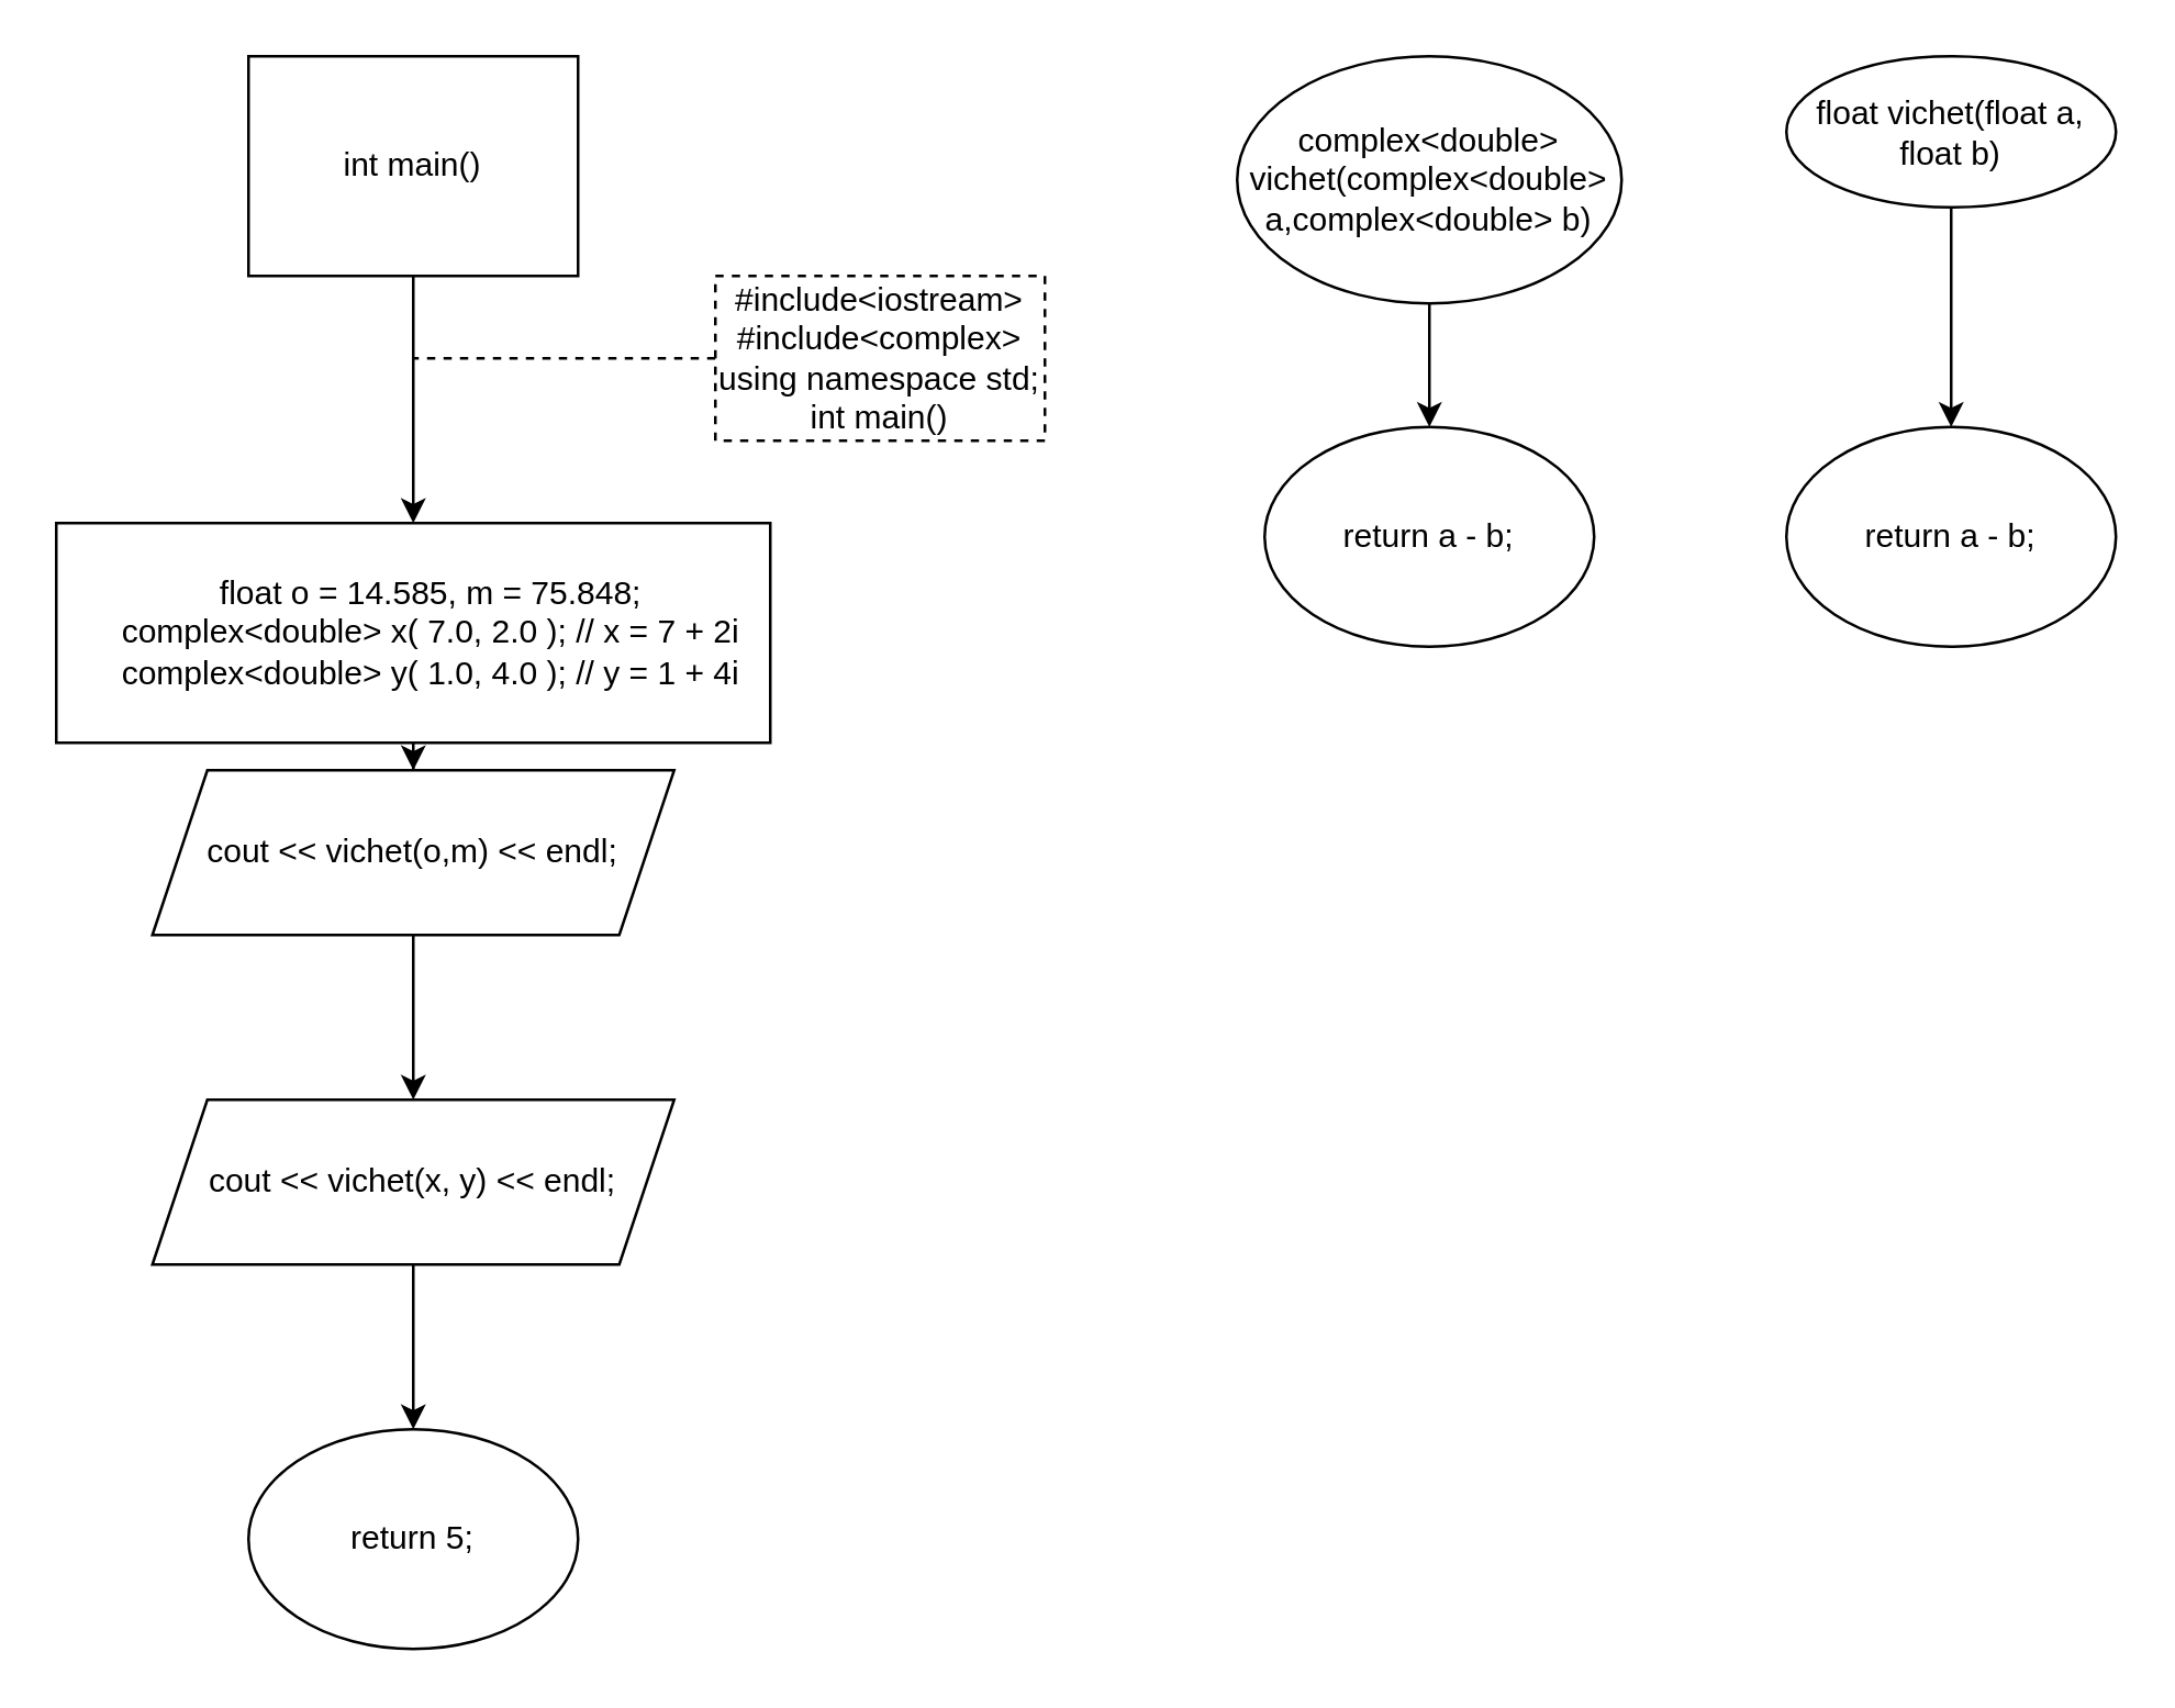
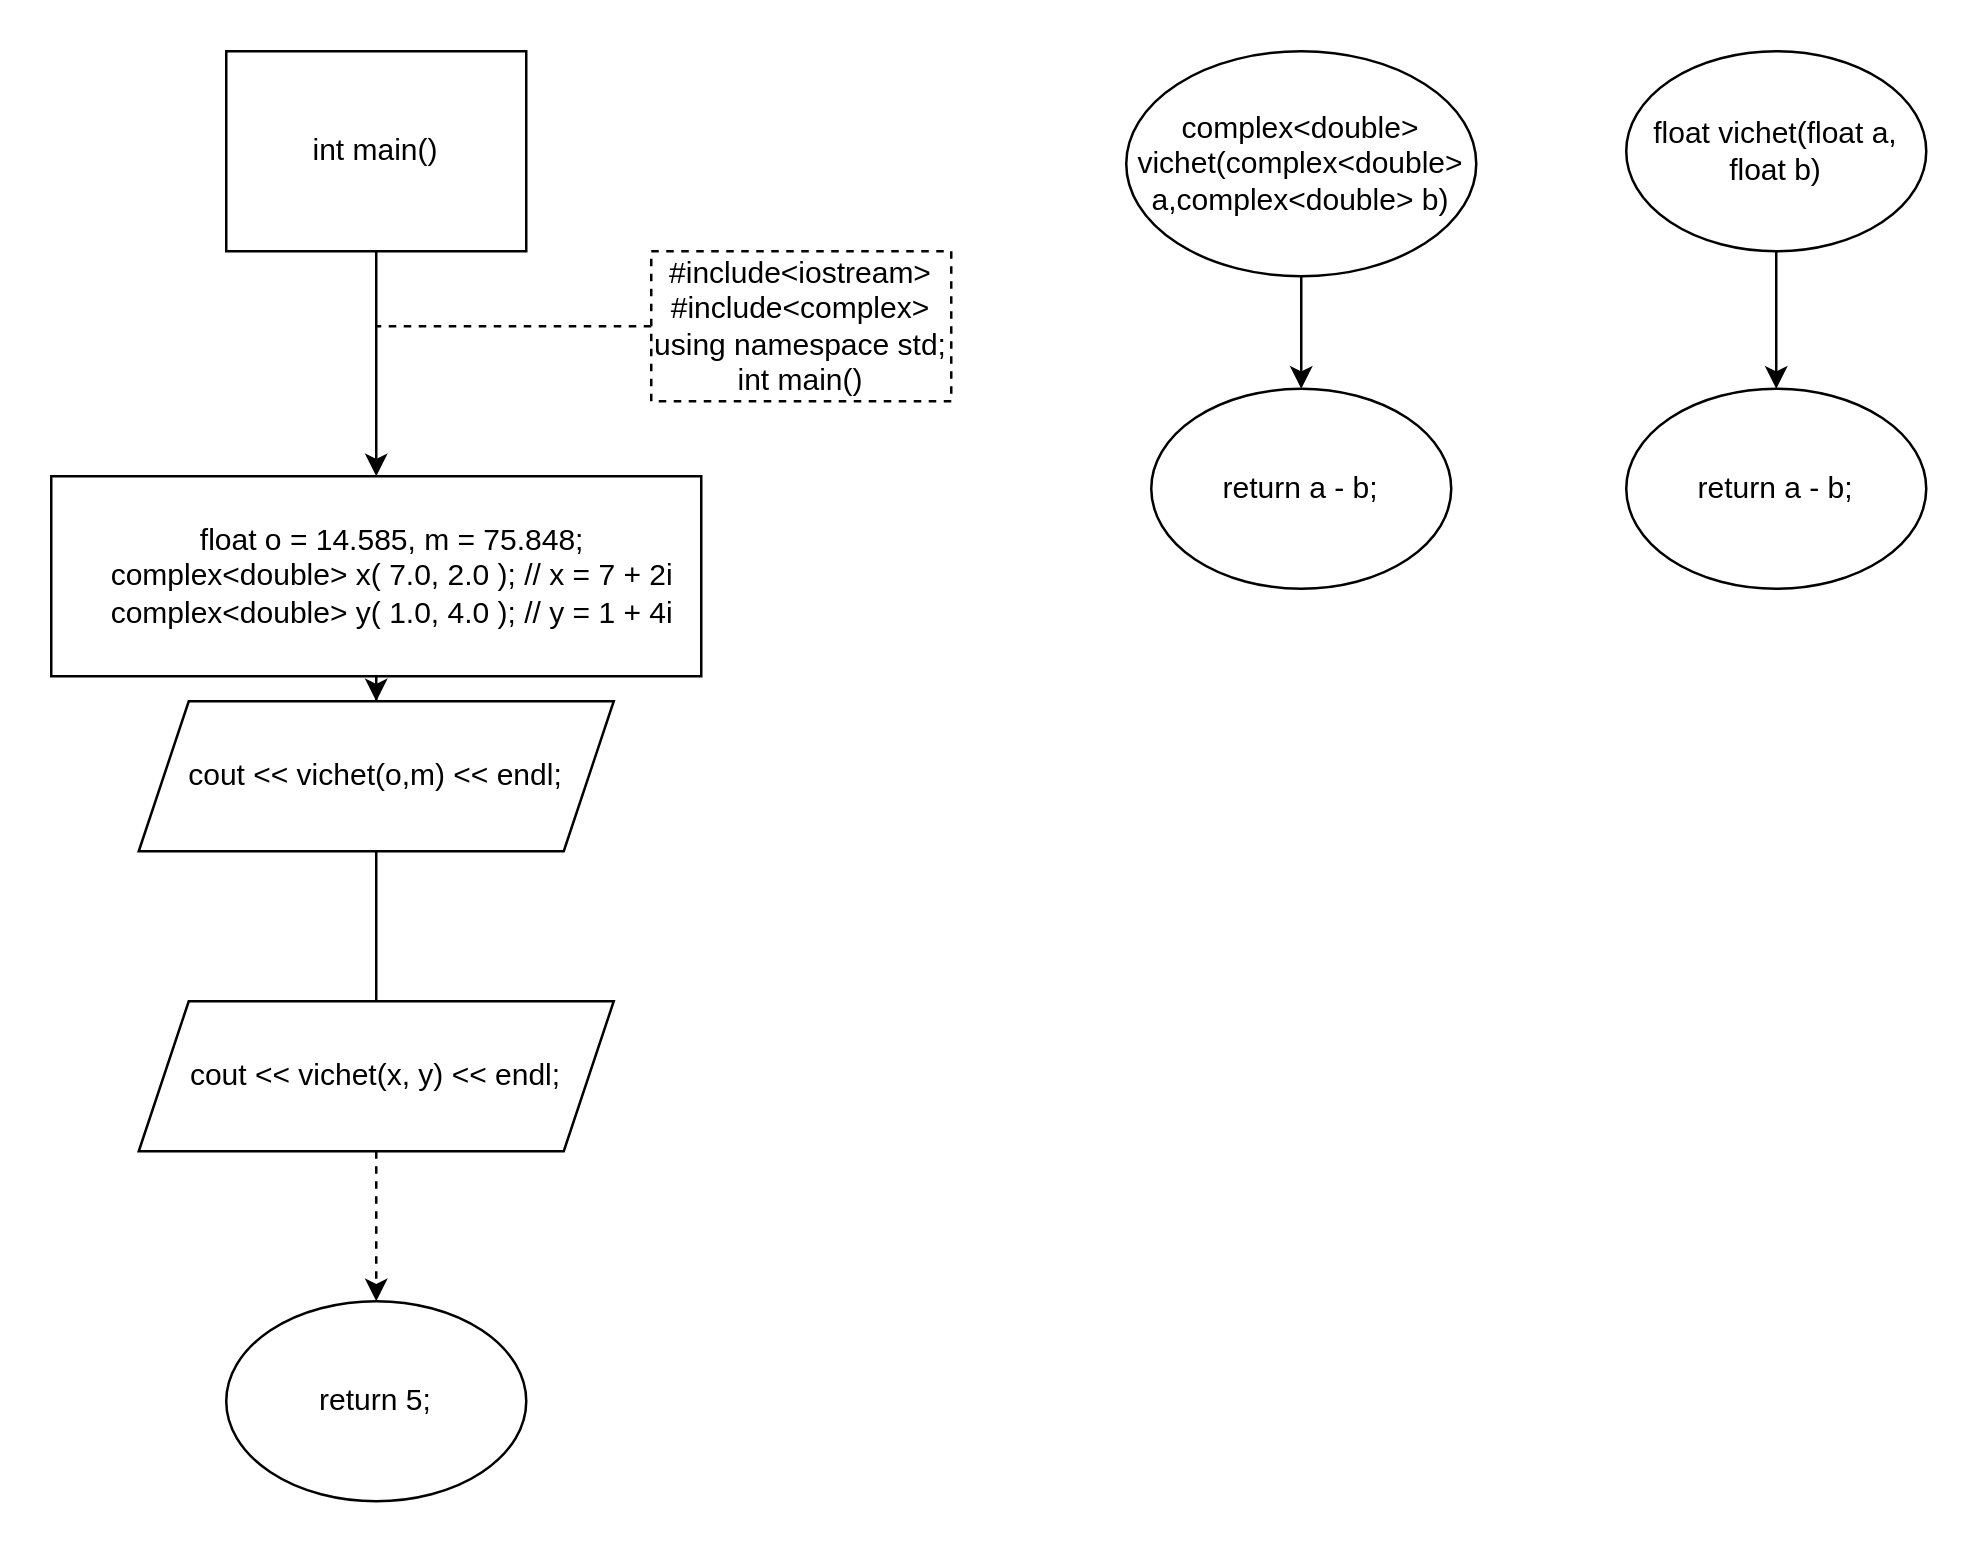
  <mxCell id="0" />
  <mxCell id="1" parent="0" />
  <mxCell id="2" value="" style="edgeStyle=orthogonalEdgeStyle;rounded=0;orthogonalLoop=1;jettySize=auto;html=1;" edge="1" parent="1" source="3" target="5"><mxGeometry relative="1" as="geometry" /></mxCell>
  <mxCell id="3" value="int main()" style="whiteSpace=wrap;html=1;rounded=0;" vertex="1" parent="1"><mxGeometry x="90" y="20" width="120" height="80" as="geometry" /></mxCell>
  <mxCell id="4" value="" style="edgeStyle=orthogonalEdgeStyle;rounded=0;orthogonalLoop=1;jettySize=auto;html=1;" edge="1" parent="1" source="5" target="16"><mxGeometry relative="1" as="geometry" /></mxCell>
  <mxCell id="5" value="&lt;div&gt;&lt;span&gt;&amp;nbsp; &amp;nbsp; float o = 14.585, m = 75.848;&lt;/span&gt;&lt;br&gt;&lt;/div&gt;&lt;div&gt;&lt;span&gt;&amp;nbsp; &amp;nbsp; complex&amp;lt;double&amp;gt; x( 7.0, 2.0 ); // x = 7 + 2i&lt;/span&gt;&lt;br&gt;&lt;/div&gt;&lt;div&gt;&amp;nbsp; &amp;nbsp; complex&amp;lt;double&amp;gt; y( 1.0, 4.0 ); // y = 1 + 4i&lt;/div&gt;" style="rounded=0;whiteSpace=wrap;html=1;" vertex="1" parent="1"><mxGeometry x="20" y="190" width="260" height="80" as="geometry" /></mxCell>
  <mxCell id="6" value="&lt;div&gt;#include&amp;lt;iostream&amp;gt;&lt;/div&gt;&lt;div&gt;#include&amp;lt;complex&amp;gt;&lt;/div&gt;&lt;div&gt;using namespace std;&lt;br&gt;int main()&lt;/div&gt;" style="rounded=0;whiteSpace=wrap;html=1;dashed=1;" vertex="1" parent="1"><mxGeometry x="260" y="100" width="120" height="60" as="geometry" /></mxCell>
  <mxCell id="7" value="" style="endArrow=none;dashed=1;html=1;rounded=0;exitX=0;exitY=0.5;exitDx=0;exitDy=0;" edge="1" parent="1" source="6"><mxGeometry width="50" height="50" relative="1" as="geometry"><mxPoint x="140" y="450" as="sourcePoint" /><mxPoint x="150" y="130" as="targetPoint" /></mxGeometry></mxCell>
  <mxCell id="8" value="return 5;" style="ellipse;whiteSpace=wrap;html=1;" vertex="1" parent="1"><mxGeometry x="90" y="520" width="120" height="80" as="geometry" /></mxCell>
  <mxCell id="9" value="" style="edgeStyle=orthogonalEdgeStyle;rounded=0;orthogonalLoop=1;jettySize=auto;html=1;" edge="1" parent="1" source="10" target="11"><mxGeometry relative="1" as="geometry" /></mxCell>
  <mxCell id="10" value="complex&amp;lt;double&amp;gt; vichet(complex&amp;lt;double&amp;gt; a,complex&amp;lt;double&amp;gt; b)" style="ellipse;whiteSpace=wrap;html=1;" vertex="1" parent="1"><mxGeometry x="450" y="20" width="140" height="90" as="geometry" /></mxCell>
  <mxCell id="11" value="return a - b;" style="ellipse;whiteSpace=wrap;html=1;" vertex="1" parent="1"><mxGeometry x="460" y="155" width="120" height="80" as="geometry" /></mxCell>
  <mxCell id="12" value="" style="edgeStyle=orthogonalEdgeStyle;rounded=0;orthogonalLoop=1;jettySize=auto;html=1;" edge="1" parent="1" source="13" target="14"><mxGeometry relative="1" as="geometry" /></mxCell>
- <mxCell id="13" value="float vichet(float a, float b)" style="ellipse;whiteSpace=wrap;html=1;" vertex="1" parent="1"><mxGeometry x="650" y="20" width="120" height="55" as="geometry" /></mxCell>
+ <mxCell id="13" value="float vichet(float a, float b)" style="ellipse;whiteSpace=wrap;html=1;" vertex="1" parent="1"><mxGeometry x="650" y="20" width="120" height="80" as="geometry" /></mxCell>
  <mxCell id="14" value="return a - b;" style="ellipse;whiteSpace=wrap;html=1;" vertex="1" parent="1"><mxGeometry x="650" y="155" width="120" height="80" as="geometry" /></mxCell>
- <mxCell id="15" value="" style="edgeStyle=orthogonalEdgeStyle;rounded=0;orthogonalLoop=1;jettySize=auto;html=1;" edge="1" parent="1" source="16" target="18"><mxGeometry relative="1" as="geometry" /></mxCell>
+ <mxCell id="15" value="" style="edgeStyle=orthogonalEdgeStyle;rounded=0;orthogonalLoop=1;jettySize=auto;html=1;endArrow=none;" edge="1" parent="1" source="16" target="18"><mxGeometry relative="1" as="geometry" /></mxCell>
  <mxCell id="16" value="cout &amp;lt;&amp;lt; vichet(o,m) &amp;lt;&amp;lt; endl;" style="shape=parallelogram;perimeter=parallelogramPerimeter;whiteSpace=wrap;html=1;fixedSize=1;" vertex="1" parent="1"><mxGeometry x="55" y="280" width="190" height="60" as="geometry" /></mxCell>
- <mxCell id="17" value="" style="edgeStyle=orthogonalEdgeStyle;rounded=0;orthogonalLoop=1;jettySize=auto;html=1;" edge="1" parent="1" source="18" target="8"><mxGeometry relative="1" as="geometry" /></mxCell>
+ <mxCell id="17" value="" style="edgeStyle=orthogonalEdgeStyle;rounded=0;orthogonalLoop=1;jettySize=auto;html=1;dashed=1;" edge="1" parent="1" source="18" target="8"><mxGeometry relative="1" as="geometry" /></mxCell>
  <mxCell id="18" value="cout &lt;&lt; vichet(x, y) &lt;&lt; endl;" style="shape=parallelogram;perimeter=parallelogramPerimeter;whiteSpace=wrap;html=1;fixedSize=1;" vertex="1" parent="1"><mxGeometry x="55" y="400" width="190" height="60" as="geometry" /></mxCell>
